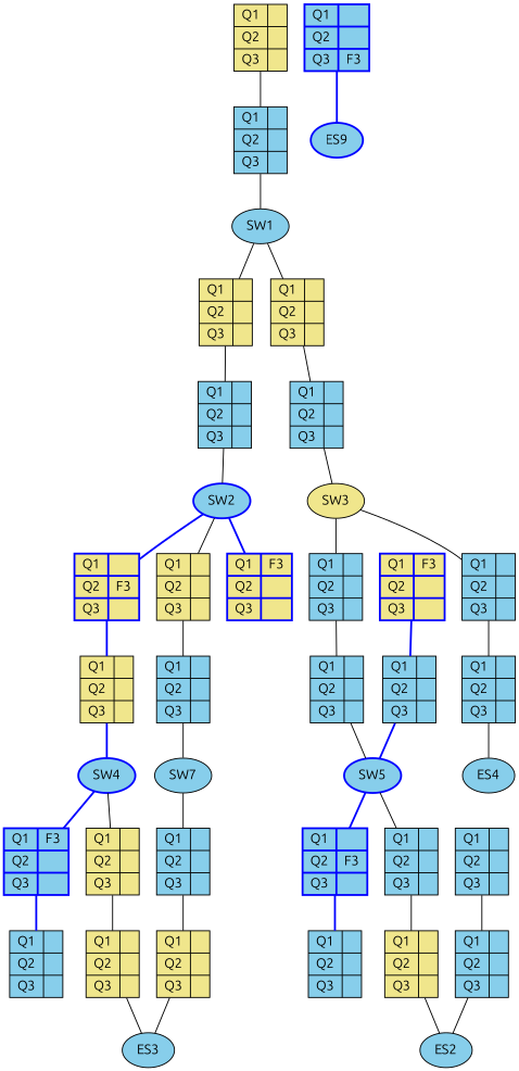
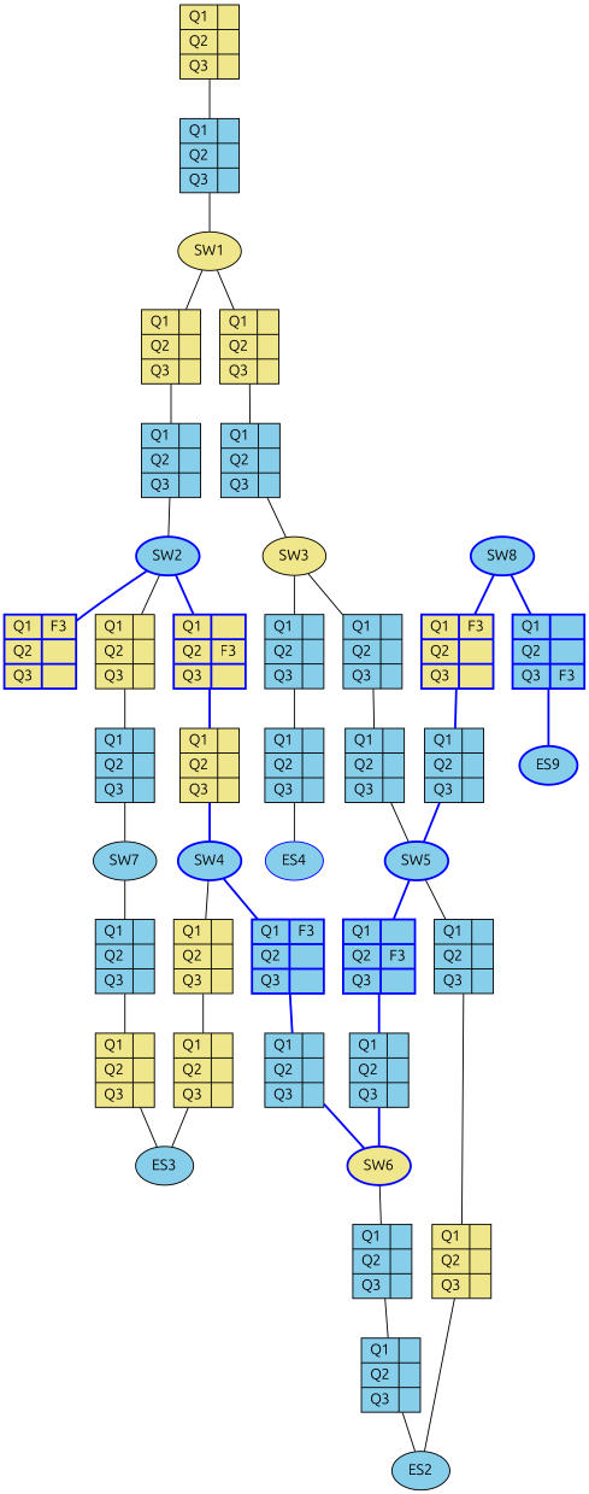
  digraph {
    fontname=Ubuntu
    node [fillcolor=skyblue fontname=Ubuntu shape=record style=filled]
    edge [arrowhead=none fontname=Ubuntu]
    n1 [fillcolor=khaki label="{ Q1 | Q2 | Q3 } | { || }"]
    n2 [label="{ Q1 | Q2 | Q3 } | { || }"]
-   SW1 [shape=""]
+   SW1 [fillcolor=khaki shape=""]
    n4 [fillcolor=khaki label="{ Q1 | Q2 | Q3 } | { || }"]
    n5 [fillcolor=khaki label="{ Q1 | Q2 | Q3 } | { || }"]
    n6 [label="{ Q1 | Q2 | Q3 } | { || }"]
    n7 [label="{ Q1 | Q2 | Q3 } | { || }"]
    SW2 [color=blue style="bold,filled" shape=""]
    n9 [color=blue fillcolor=khaki label="{ Q1 | Q2 | Q3 } | { |F3| }" style="bold,filled"]
    n10 [fillcolor=khaki label="{ Q1 | Q2 | Q3 } | { || }"]
    n11 [color=blue fillcolor=khaki label="{ Q1 | Q2 | Q3 } | { F3|| }" style="bold,filled"]
    n12 [fillcolor=khaki label="{ Q1 | Q2 | Q3 } | { || }"]
    n13 [label="{ Q1 | Q2 | Q3 } | { || }"]
    SW3 [fillcolor=khaki shape=""]
    n15 [label="{ Q1 | Q2 | Q3 } | { || }"]
    n16 [label="{ Q1 | Q2 | Q3 } | { || }"]
    n17 [label="{ Q1 | Q2 | Q3 } | { || }"]
    n18 [label="{ Q1 | Q2 | Q3 } | { || }"]
    SW4 [color=blue style="bold,filled" shape=""]
    n20 [color=blue label="{ Q1 | Q2 | Q3 } | { F3|| }" style="bold,filled"]
    n21 [fillcolor=khaki label="{ Q1 | Q2 | Q3 } | { || }"]
    n22 [label="{ Q1 | Q2 | Q3 } | { || }"]
    n23 [fillcolor=khaki label="{ Q1 | Q2 | Q3 } | { || }"]
    SW7 [shape=""]
    n25 [label="{ Q1 | Q2 | Q3 } | { || }"]
    n26 [fillcolor=khaki label="{ Q1 | Q2 | Q3 } | { || }"]
    SW5 [color=blue style="bold,filled" shape=""]
    n28 [color=blue label="{ Q1 | Q2 | Q3 } | { |F3| }" style="bold,filled"]
    n29 [label="{ Q1 | Q2 | Q3 } | { || }"]
    n30 [label="{ Q1 | Q2 | Q3 } | { || }"]
    n31 [fillcolor=khaki label="{ Q1 | Q2 | Q3 } | { || }"]
-   ES4 [shape=""]
+   ES4 [color=blue shape=""]
+   SW6 [color=blue fillcolor=khaki style="bold,filled" shape=""]
    n34 [label="{ Q1 | Q2 | Q3 } | { || }"]
    n35 [label="{ Q1 | Q2 | Q3 } | { || }"]
    ES3 [shape=""]
    ES2 [shape=""]
+   SW8 [color=blue style="bold,filled" shape=""]
    n39 [color=blue fillcolor=khaki label="{ Q1 | Q2 | Q3 } | { F3|| }" style="bold,filled"]
    n40 [color=blue label="{ Q1 | Q2 | Q3 } | { ||F3 }" style="bold,filled"]
    n41 [label="{ Q1 | Q2 | Q3 } | { || }"]
    n42 [color=blue label=ES9 style="bold,filled" shape=""]
    n1 -> n2
    n2 -> SW1
    SW1 -> n4
    SW1 -> n5
    n4 -> n6
    n5 -> n7
    n6 -> SW2
    n7 -> SW3
    SW2 -> n9 [color=blue style=bold]
    SW2 -> n10
    SW2 -> n11 [color=blue style=bold]
    n9 -> n12 [color=blue style=bold]
    n10 -> n13
    n12 -> SW4 [color=blue style=bold]
    n13 -> SW7
    SW3 -> n15
    SW3 -> n16
    n15 -> n17
    n16 -> n18
    n17 -> SW5
    n18 -> ES4
    SW4 -> n20 [color=blue style=bold]
    SW4 -> n21
    n20 -> n22 [color=blue style=bold]
    n21 -> n23
+   n22 -> SW6 [color=blue style=bold]
    n23 -> ES3
    SW7 -> n25
    n25 -> n26
    n26 -> ES3
    SW5 -> n28 [color=blue style=bold]
    SW5 -> n29
    n28 -> n30 [color=blue style=bold]
    n29 -> n31
+   n30 -> SW6 [color=blue style=bold]
    n31 -> ES2
+   SW6 -> n34
    n34 -> n35
    n35 -> ES2
+   SW8 -> n39 [color=blue style=bold]
+   SW8 -> n40 [color=blue style=bold]
    n39 -> n41 [color=blue style=bold]
    n40 -> n42 [color=blue style=bold]
    n41 -> SW5 [color=blue style=bold]
  }
